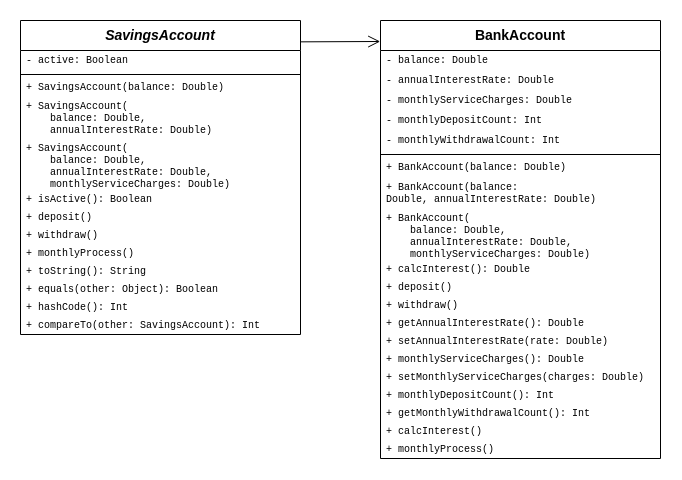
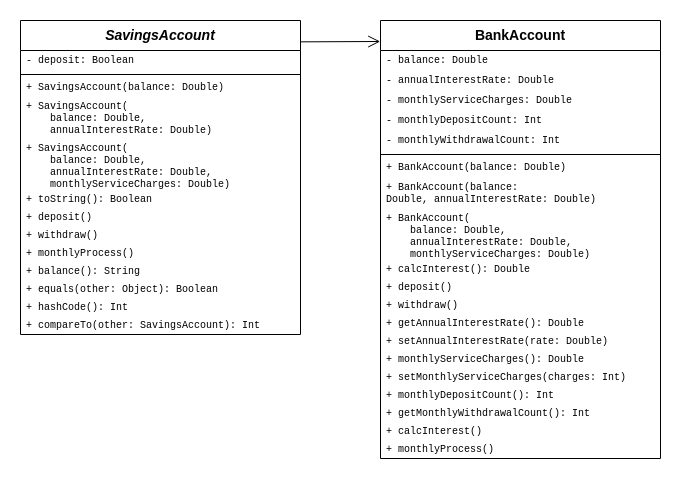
  <mxCell id="0" />
  <mxCell id="1" parent="0" />
  <mxCell id="2" value="BankAccount" style="swimlane;fontStyle=1;align=center;verticalAlign=top;childLayout=stackLayout;horizontal=1;startSize=30;horizontalStack=0;resizeParent=1;resizeParentMax=0;resizeLast=0;collapsible=0;marginBottom=0;whiteSpace=wrap;html=1;fontSize=14;" parent="1" vertex="1"><mxGeometry x="380" y="20" width="280" height="438" as="geometry" /></mxCell>
  <mxCell id="3" value="- balance: Double" style="text;strokeColor=none;fillColor=none;align=left;verticalAlign=middle;spacingLeft=4;spacingRight=4;overflow=hidden;rotatable=0;points=[[0,0.5],[1,0.5]];portConstraint=eastwest;whiteSpace=wrap;html=1;fontSize=10;fontFamily=Courier New;" parent="2" vertex="1"><mxGeometry y="30" width="280" height="20" as="geometry" /></mxCell>
  <mxCell id="4" value="-&amp;nbsp;annualInterestRate&lt;span style=&quot;background-color: initial; font-size: 10px;&quot;&gt;: Double&lt;/span&gt;" style="text;strokeColor=none;fillColor=none;align=left;verticalAlign=middle;spacingLeft=4;spacingRight=4;overflow=hidden;rotatable=0;points=[[0,0.5],[1,0.5]];portConstraint=eastwest;whiteSpace=wrap;html=1;fontSize=10;fontFamily=Courier New;" parent="2" vertex="1"><mxGeometry y="50" width="280" height="20" as="geometry" /></mxCell>
  <mxCell id="5" value="-&amp;nbsp;monthlyServiceCharges&lt;span style=&quot;background-color: initial; font-size: 10px;&quot;&gt;: Double&lt;/span&gt;" style="text;strokeColor=none;fillColor=none;align=left;verticalAlign=middle;spacingLeft=4;spacingRight=4;overflow=hidden;rotatable=0;points=[[0,0.5],[1,0.5]];portConstraint=eastwest;whiteSpace=wrap;html=1;fontSize=10;fontFamily=Courier New;" parent="2" vertex="1"><mxGeometry y="70" width="280" height="20" as="geometry" /></mxCell>
  <mxCell id="6" value="-&amp;nbsp;monthlyDepositCount&lt;span style=&quot;background-color: initial; font-size: 10px;&quot;&gt;: Int&lt;/span&gt;" style="text;strokeColor=none;fillColor=none;align=left;verticalAlign=middle;spacingLeft=4;spacingRight=4;overflow=hidden;rotatable=0;points=[[0,0.5],[1,0.5]];portConstraint=eastwest;whiteSpace=wrap;html=1;fontSize=10;fontFamily=Courier New;" parent="2" vertex="1"><mxGeometry y="90" width="280" height="20" as="geometry" /></mxCell>
  <mxCell id="7" value="-&amp;nbsp;monthlyWithdrawalCount&lt;span style=&quot;background-color: initial; font-size: 10px;&quot;&gt;: Int&lt;/span&gt;" style="text;strokeColor=none;fillColor=none;align=left;verticalAlign=middle;spacingLeft=4;spacingRight=4;overflow=hidden;rotatable=0;points=[[0,0.5],[1,0.5]];portConstraint=eastwest;whiteSpace=wrap;html=1;fontSize=10;fontFamily=Courier New;" parent="2" vertex="1"><mxGeometry y="110" width="280" height="20" as="geometry" /></mxCell>
  <mxCell id="8" value="" style="line;strokeWidth=1;fillColor=none;align=left;verticalAlign=middle;spacingTop=-1;spacingLeft=3;spacingRight=3;rotatable=0;labelPosition=right;points=[];portConstraint=eastwest;strokeColor=inherit;fontFamily=Courier New;fontSize=10;" parent="2" vertex="1"><mxGeometry y="130" width="280" height="8" as="geometry" /></mxCell>
  <mxCell id="9" value="+&amp;nbsp;BankAccount(balance: Double&lt;span style=&quot;background-color: initial; font-size: 10px;&quot;&gt;)&lt;/span&gt;" style="text;strokeColor=none;fillColor=none;align=left;verticalAlign=middle;spacingLeft=4;spacingRight=4;overflow=hidden;rotatable=0;points=[[0,0.5],[1,0.5]];portConstraint=eastwest;whiteSpace=wrap;html=1;fontSize=10;fontFamily=Courier New;" parent="2" vertex="1"><mxGeometry y="138" width="280" height="18" as="geometry" /></mxCell>
  <mxCell id="10" value="+&amp;nbsp;BankAccount(balance: Double,&amp;nbsp;annualInterestRate:&amp;nbsp;Double&lt;span style=&quot;background-color: initial; font-size: 10px;&quot;&gt;)&lt;/span&gt;" style="text;strokeColor=none;fillColor=none;align=left;verticalAlign=middle;spacingLeft=4;spacingRight=4;overflow=hidden;rotatable=0;points=[[0,0.5],[1,0.5]];portConstraint=eastwest;whiteSpace=wrap;html=1;fontSize=10;fontFamily=Courier New;" parent="2" vertex="1"><mxGeometry y="156" width="280" height="34" as="geometry" /></mxCell>
  <mxCell id="11" value="+&amp;nbsp;BankAccount(&lt;div&gt;&amp;nbsp; &amp;nbsp; balance: Double,&lt;/div&gt;&lt;div&gt;&amp;nbsp; &amp;nbsp; annualInterestRate:&amp;nbsp;Double,&lt;/div&gt;&lt;div&gt;&amp;nbsp; &amp;nbsp; monthlyServiceCharges&lt;span style=&quot;background-color: initial; font-size: 10px;&quot;&gt;: Double)&lt;/span&gt;&lt;/div&gt;" style="text;strokeColor=none;fillColor=none;align=left;verticalAlign=middle;spacingLeft=4;spacingRight=4;overflow=hidden;rotatable=0;points=[[0,0.5],[1,0.5]];portConstraint=eastwest;whiteSpace=wrap;html=1;fontSize=10;fontFamily=Courier New;" parent="2" vertex="1"><mxGeometry y="190" width="280" height="50" as="geometry" /></mxCell>
  <mxCell id="12" value="+&amp;nbsp;calcInterest(&lt;span style=&quot;background-color: initial; font-size: 10px;&quot;&gt;): Double&lt;/span&gt;" style="text;strokeColor=none;fillColor=none;align=left;verticalAlign=middle;spacingLeft=4;spacingRight=4;overflow=hidden;rotatable=0;points=[[0,0.5],[1,0.5]];portConstraint=eastwest;whiteSpace=wrap;html=1;fontSize=10;fontFamily=Courier New;" parent="2" vertex="1"><mxGeometry y="240" width="280" height="18" as="geometry" /></mxCell>
  <mxCell id="13" value="+&amp;nbsp;deposit(&lt;span style=&quot;background-color: initial; font-size: 10px;&quot;&gt;)&lt;/span&gt;" style="text;strokeColor=none;fillColor=none;align=left;verticalAlign=middle;spacingLeft=4;spacingRight=4;overflow=hidden;rotatable=0;points=[[0,0.5],[1,0.5]];portConstraint=eastwest;whiteSpace=wrap;html=1;fontSize=10;fontFamily=Courier New;" parent="2" vertex="1"><mxGeometry y="258" width="280" height="18" as="geometry" /></mxCell>
  <mxCell id="14" value="+&amp;nbsp;withdraw(&lt;span style=&quot;background-color: initial; font-size: 10px;&quot;&gt;)&lt;/span&gt;" style="text;strokeColor=none;fillColor=none;align=left;verticalAlign=middle;spacingLeft=4;spacingRight=4;overflow=hidden;rotatable=0;points=[[0,0.5],[1,0.5]];portConstraint=eastwest;whiteSpace=wrap;html=1;fontSize=10;fontFamily=Courier New;" parent="2" vertex="1"><mxGeometry y="276" width="280" height="18" as="geometry" /></mxCell>
  <mxCell id="15" value="+&amp;nbsp;getAnnualInterestRate(&lt;span style=&quot;background-color: initial; font-size: 10px;&quot;&gt;): Double&lt;/span&gt;" style="text;strokeColor=none;fillColor=none;align=left;verticalAlign=middle;spacingLeft=4;spacingRight=4;overflow=hidden;rotatable=0;points=[[0,0.5],[1,0.5]];portConstraint=eastwest;whiteSpace=wrap;html=1;fontSize=10;fontFamily=Courier New;" parent="2" vertex="1"><mxGeometry y="294" width="280" height="18" as="geometry" /></mxCell>
  <mxCell id="16" value="+&amp;nbsp;setAnnualInterestRate(rate: Double&lt;span style=&quot;background-color: initial; font-size: 10px;&quot;&gt;)&lt;/span&gt;" style="text;strokeColor=none;fillColor=none;align=left;verticalAlign=middle;spacingLeft=4;spacingRight=4;overflow=hidden;rotatable=0;points=[[0,0.5],[1,0.5]];portConstraint=eastwest;whiteSpace=wrap;html=1;fontSize=10;fontFamily=Courier New;" parent="2" vertex="1"><mxGeometry y="312" width="280" height="18" as="geometry" /></mxCell>
  <mxCell id="17" value="+&amp;nbsp;monthlyServiceCharges(&lt;span style=&quot;background-color: initial; font-size: 10px;&quot;&gt;): Double&lt;/span&gt;" style="text;strokeColor=none;fillColor=none;align=left;verticalAlign=middle;spacingLeft=4;spacingRight=4;overflow=hidden;rotatable=0;points=[[0,0.5],[1,0.5]];portConstraint=eastwest;whiteSpace=wrap;html=1;fontSize=10;fontFamily=Courier New;" parent="2" vertex="1"><mxGeometry y="330" width="280" height="18" as="geometry" /></mxCell>
- <mxCell id="18" value="+&amp;nbsp;setMonthlyServiceCharges(charges: Double&lt;span style=&quot;background-color: initial; font-size: 10px;&quot;&gt;)&lt;/span&gt;" style="text;strokeColor=none;fillColor=none;align=left;verticalAlign=middle;spacingLeft=4;spacingRight=4;overflow=hidden;rotatable=0;points=[[0,0.5],[1,0.5]];portConstraint=eastwest;whiteSpace=wrap;html=1;fontSize=10;fontFamily=Courier New;" parent="2" vertex="1"><mxGeometry y="348" width="280" height="18" as="geometry" /></mxCell>
+ <mxCell id="18" value="+&amp;nbsp;setMonthlyServiceCharges(charges: Int&lt;span style=&quot;background-color: initial; font-size: 10px;&quot;&gt;)&lt;/span&gt;" style="text;strokeColor=none;fillColor=none;align=left;verticalAlign=middle;spacingLeft=4;spacingRight=4;overflow=hidden;rotatable=0;points=[[0,0.5],[1,0.5]];portConstraint=eastwest;whiteSpace=wrap;html=1;fontSize=10;fontFamily=Courier New;" parent="2" vertex="1"><mxGeometry y="348" width="280" height="18" as="geometry" /></mxCell>
  <mxCell id="19" value="+&amp;nbsp;monthlyDepositCount(&lt;span style=&quot;background-color: initial; font-size: 10px;&quot;&gt;): Int&lt;/span&gt;" style="text;strokeColor=none;fillColor=none;align=left;verticalAlign=middle;spacingLeft=4;spacingRight=4;overflow=hidden;rotatable=0;points=[[0,0.5],[1,0.5]];portConstraint=eastwest;whiteSpace=wrap;html=1;fontSize=10;fontFamily=Courier New;" parent="2" vertex="1"><mxGeometry y="366" width="280" height="18" as="geometry" /></mxCell>
  <mxCell id="20" value="+&amp;nbsp;getMonthlyWithdrawalCount(&lt;span style=&quot;background-color: initial; font-size: 10px;&quot;&gt;): Int&lt;/span&gt;" style="text;strokeColor=none;fillColor=none;align=left;verticalAlign=middle;spacingLeft=4;spacingRight=4;overflow=hidden;rotatable=0;points=[[0,0.5],[1,0.5]];portConstraint=eastwest;whiteSpace=wrap;html=1;fontSize=10;fontFamily=Courier New;" parent="2" vertex="1"><mxGeometry y="384" width="280" height="18" as="geometry" /></mxCell>
  <mxCell id="21" value="+&amp;nbsp;calcInterest(&lt;span style=&quot;background-color: initial; font-size: 10px;&quot;&gt;)&lt;/span&gt;" style="text;strokeColor=none;fillColor=none;align=left;verticalAlign=middle;spacingLeft=4;spacingRight=4;overflow=hidden;rotatable=0;points=[[0,0.5],[1,0.5]];portConstraint=eastwest;whiteSpace=wrap;html=1;fontSize=10;fontFamily=Courier New;" parent="2" vertex="1"><mxGeometry y="402" width="280" height="18" as="geometry" /></mxCell>
  <mxCell id="22" value="+&amp;nbsp;monthlyProcess(&lt;span style=&quot;background-color: initial; font-size: 10px;&quot;&gt;)&lt;/span&gt;" style="text;strokeColor=none;fillColor=none;align=left;verticalAlign=middle;spacingLeft=4;spacingRight=4;overflow=hidden;rotatable=0;points=[[0,0.5],[1,0.5]];portConstraint=eastwest;whiteSpace=wrap;html=1;fontSize=10;fontFamily=Courier New;" parent="2" vertex="1"><mxGeometry y="420" width="280" height="18" as="geometry" /></mxCell>
  <mxCell id="23" value="&lt;i style=&quot;font-size: 14px;&quot;&gt;SavingsAccount&lt;/i&gt;" style="swimlane;fontStyle=1;align=center;verticalAlign=top;childLayout=stackLayout;horizontal=1;startSize=30;horizontalStack=0;resizeParent=1;resizeParentMax=0;resizeLast=0;collapsible=0;marginBottom=0;whiteSpace=wrap;html=1;fontSize=14;" parent="1" vertex="1"><mxGeometry x="20" y="20" width="280" height="314" as="geometry" /></mxCell>
- <mxCell id="24" value="- active: Boolean" style="text;strokeColor=none;fillColor=none;align=left;verticalAlign=middle;spacingLeft=4;spacingRight=4;overflow=hidden;rotatable=0;points=[[0,0.5],[1,0.5]];portConstraint=eastwest;whiteSpace=wrap;html=1;fontSize=10;fontFamily=Courier New;" parent="23" vertex="1"><mxGeometry y="30" width="280" height="20" as="geometry" /></mxCell>
+ <mxCell id="24" value="- deposit: Boolean" style="text;strokeColor=none;fillColor=none;align=left;verticalAlign=middle;spacingLeft=4;spacingRight=4;overflow=hidden;rotatable=0;points=[[0,0.5],[1,0.5]];portConstraint=eastwest;whiteSpace=wrap;html=1;fontSize=10;fontFamily=Courier New;" parent="23" vertex="1"><mxGeometry y="30" width="280" height="20" as="geometry" /></mxCell>
  <mxCell id="25" value="" style="line;strokeWidth=1;fillColor=none;align=left;verticalAlign=middle;spacingTop=-1;spacingLeft=3;spacingRight=3;rotatable=0;labelPosition=right;points=[];portConstraint=eastwest;strokeColor=inherit;fontFamily=Courier New;fontSize=10;" parent="23" vertex="1"><mxGeometry y="50" width="280" height="8" as="geometry" /></mxCell>
  <mxCell id="26" value="+&amp;nbsp;SavingsAccount(balance: Double&lt;span style=&quot;background-color: initial; font-size: 10px;&quot;&gt;)&lt;/span&gt;" style="text;strokeColor=none;fillColor=none;align=left;verticalAlign=middle;spacingLeft=4;spacingRight=4;overflow=hidden;rotatable=0;points=[[0,0.5],[1,0.5]];portConstraint=eastwest;whiteSpace=wrap;html=1;fontSize=10;fontFamily=Courier New;" parent="23" vertex="1"><mxGeometry y="58" width="280" height="18" as="geometry" /></mxCell>
  <mxCell id="27" value="+ SavingsAccount(&lt;div&gt;&amp;nbsp; &amp;nbsp; balance: Double,&lt;/div&gt;&lt;div&gt;&amp;nbsp; &amp;nbsp; annualInterestRate:&amp;nbsp;Double&lt;span style=&quot;background-color: initial; font-size: 10px;&quot;&gt;)&lt;/span&gt;&lt;/div&gt;" style="text;strokeColor=none;fillColor=none;align=left;verticalAlign=middle;spacingLeft=4;spacingRight=4;overflow=hidden;rotatable=0;points=[[0,0.5],[1,0.5]];portConstraint=eastwest;whiteSpace=wrap;html=1;fontSize=10;fontFamily=Courier New;" parent="23" vertex="1"><mxGeometry y="76" width="280" height="44" as="geometry" /></mxCell>
  <mxCell id="28" value="+ SavingsAccount(&lt;div&gt;&amp;nbsp; &amp;nbsp; balance: Double,&lt;/div&gt;&lt;div&gt;&amp;nbsp; &amp;nbsp; annualInterestRate:&amp;nbsp;Double,&lt;/div&gt;&lt;div&gt;&amp;nbsp; &amp;nbsp; monthlyServiceCharges&lt;span style=&quot;background-color: initial; font-size: 10px;&quot;&gt;: Double)&lt;/span&gt;&lt;/div&gt;" style="text;strokeColor=none;fillColor=none;align=left;verticalAlign=middle;spacingLeft=4;spacingRight=4;overflow=hidden;rotatable=0;points=[[0,0.5],[1,0.5]];portConstraint=eastwest;whiteSpace=wrap;html=1;fontSize=10;fontFamily=Courier New;" parent="23" vertex="1"><mxGeometry y="120" width="280" height="50" as="geometry" /></mxCell>
- <mxCell id="29" value="+&amp;nbsp;isActive(&lt;span style=&quot;background-color: initial; font-size: 10px;&quot;&gt;): Boolean&lt;/span&gt;" style="text;strokeColor=none;fillColor=none;align=left;verticalAlign=middle;spacingLeft=4;spacingRight=4;overflow=hidden;rotatable=0;points=[[0,0.5],[1,0.5]];portConstraint=eastwest;whiteSpace=wrap;html=1;fontSize=10;fontFamily=Courier New;" parent="23" vertex="1"><mxGeometry y="170" width="280" height="18" as="geometry" /></mxCell>
+ <mxCell id="29" value="+&amp;nbsp;toString(&lt;span style=&quot;background-color: initial; font-size: 10px;&quot;&gt;): Boolean&lt;/span&gt;" style="text;strokeColor=none;fillColor=none;align=left;verticalAlign=middle;spacingLeft=4;spacingRight=4;overflow=hidden;rotatable=0;points=[[0,0.5],[1,0.5]];portConstraint=eastwest;whiteSpace=wrap;html=1;fontSize=10;fontFamily=Courier New;" parent="23" vertex="1"><mxGeometry y="170" width="280" height="18" as="geometry" /></mxCell>
  <mxCell id="30" value="+&amp;nbsp;deposit(&lt;span style=&quot;background-color: initial; font-size: 10px;&quot;&gt;)&lt;/span&gt;" style="text;strokeColor=none;fillColor=none;align=left;verticalAlign=middle;spacingLeft=4;spacingRight=4;overflow=hidden;rotatable=0;points=[[0,0.5],[1,0.5]];portConstraint=eastwest;whiteSpace=wrap;html=1;fontSize=10;fontFamily=Courier New;" parent="23" vertex="1"><mxGeometry y="188" width="280" height="18" as="geometry" /></mxCell>
  <mxCell id="31" value="+&amp;nbsp;withdraw(&lt;span style=&quot;background-color: initial; font-size: 10px;&quot;&gt;)&lt;/span&gt;" style="text;strokeColor=none;fillColor=none;align=left;verticalAlign=middle;spacingLeft=4;spacingRight=4;overflow=hidden;rotatable=0;points=[[0,0.5],[1,0.5]];portConstraint=eastwest;whiteSpace=wrap;html=1;fontSize=10;fontFamily=Courier New;" parent="23" vertex="1"><mxGeometry y="206" width="280" height="18" as="geometry" /></mxCell>
  <mxCell id="32" value="+&amp;nbsp;monthlyProcess(&lt;span style=&quot;background-color: initial; font-size: 10px;&quot;&gt;)&lt;/span&gt;" style="text;strokeColor=none;fillColor=none;align=left;verticalAlign=middle;spacingLeft=4;spacingRight=4;overflow=hidden;rotatable=0;points=[[0,0.5],[1,0.5]];portConstraint=eastwest;whiteSpace=wrap;html=1;fontSize=10;fontFamily=Courier New;" parent="23" vertex="1"><mxGeometry y="224" width="280" height="18" as="geometry" /></mxCell>
- <mxCell id="33" value="+&amp;nbsp;toString(&lt;span style=&quot;background-color: initial; font-size: 10px;&quot;&gt;): String&lt;/span&gt;" style="text;strokeColor=none;fillColor=none;align=left;verticalAlign=middle;spacingLeft=4;spacingRight=4;overflow=hidden;rotatable=0;points=[[0,0.5],[1,0.5]];portConstraint=eastwest;whiteSpace=wrap;html=1;fontSize=10;fontFamily=Courier New;" parent="23" vertex="1"><mxGeometry y="242" width="280" height="18" as="geometry" /></mxCell>
+ <mxCell id="33" value="+&amp;nbsp;balance(&lt;span style=&quot;background-color: initial; font-size: 10px;&quot;&gt;): String&lt;/span&gt;" style="text;strokeColor=none;fillColor=none;align=left;verticalAlign=middle;spacingLeft=4;spacingRight=4;overflow=hidden;rotatable=0;points=[[0,0.5],[1,0.5]];portConstraint=eastwest;whiteSpace=wrap;html=1;fontSize=10;fontFamily=Courier New;" parent="23" vertex="1"><mxGeometry y="242" width="280" height="18" as="geometry" /></mxCell>
  <mxCell id="34" value="+ equals(other: Object&lt;span style=&quot;background-color: initial; font-size: 10px;&quot;&gt;): Boolean&lt;/span&gt;" style="text;strokeColor=none;fillColor=none;align=left;verticalAlign=middle;spacingLeft=4;spacingRight=4;overflow=hidden;rotatable=0;points=[[0,0.5],[1,0.5]];portConstraint=eastwest;whiteSpace=wrap;html=1;fontSize=10;fontFamily=Courier New;" parent="23" vertex="1"><mxGeometry y="260" width="280" height="18" as="geometry" /></mxCell>
  <mxCell id="35" value="+ hashCode(&lt;span style=&quot;background-color: initial; font-size: 10px;&quot;&gt;): Int&lt;/span&gt;" style="text;strokeColor=none;fillColor=none;align=left;verticalAlign=middle;spacingLeft=4;spacingRight=4;overflow=hidden;rotatable=0;points=[[0,0.5],[1,0.5]];portConstraint=eastwest;whiteSpace=wrap;html=1;fontSize=10;fontFamily=Courier New;" parent="23" vertex="1"><mxGeometry y="278" width="280" height="18" as="geometry" /></mxCell>
  <mxCell id="36" value="+&amp;nbsp;compareTo(other: SavingsAccount&lt;span style=&quot;background-color: initial; font-size: 10px;&quot;&gt;): Int&lt;/span&gt;" style="text;strokeColor=none;fillColor=none;align=left;verticalAlign=middle;spacingLeft=4;spacingRight=4;overflow=hidden;rotatable=0;points=[[0,0.5],[1,0.5]];portConstraint=eastwest;whiteSpace=wrap;html=1;fontSize=10;fontFamily=Courier New;" parent="23" vertex="1"><mxGeometry y="296" width="280" height="18" as="geometry" /></mxCell>
  <mxCell id="37" value="" style="endArrow=open;endSize=10;endFill=0;shadow=0;strokeWidth=1;rounded=0;edgeStyle=elbowEdgeStyle;elbow=vertical;entryX=-0.001;entryY=0.046;entryDx=0;entryDy=0;entryPerimeter=0;exitX=0.999;exitY=0.068;exitDx=0;exitDy=0;exitPerimeter=0;" parent="1" source="23" target="2" edge="1"><mxGeometry width="160" relative="1" as="geometry"><mxPoint x="350" y="20" as="sourcePoint" /><mxPoint x="240" y="-82" as="targetPoint" /></mxGeometry></mxCell>
